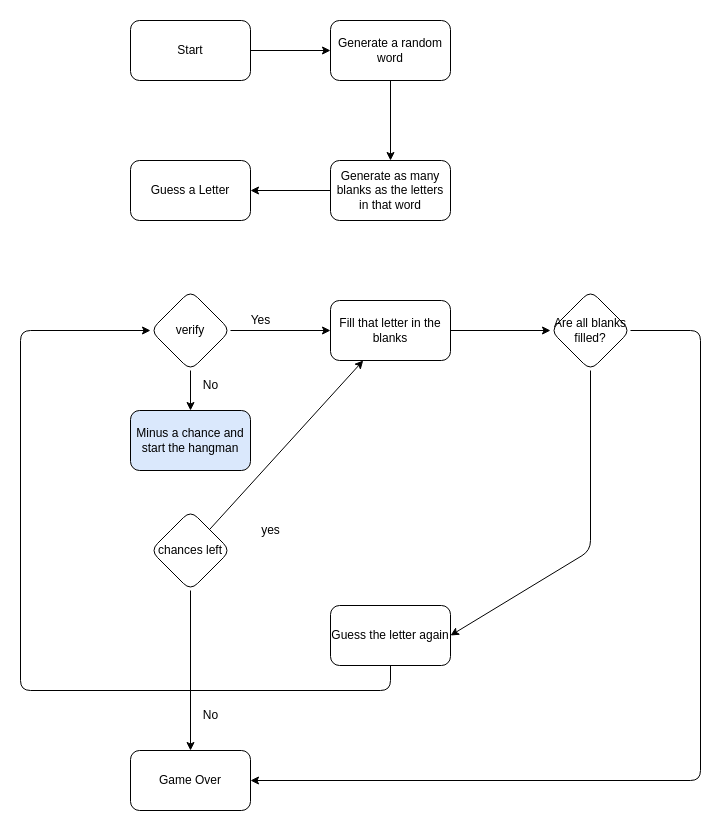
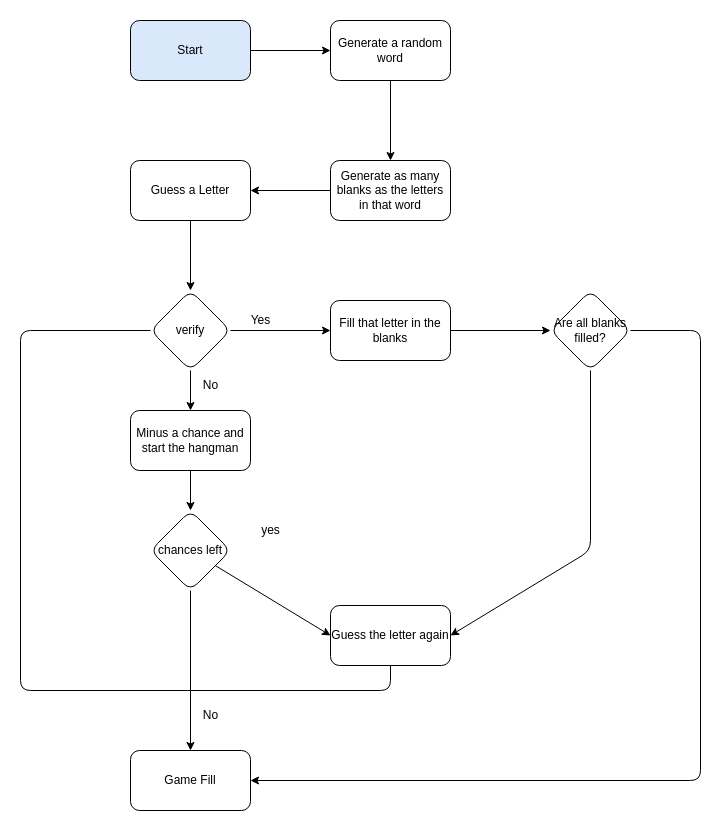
  <mxCell id="0" />
  <mxCell id="1" parent="0" />
  <mxCell id="2" value="" style="edgeStyle=none;html=1;" edge="1" parent="1" source="3" target="24"><mxGeometry relative="1" as="geometry" /></mxCell>
- <mxCell id="3" value="Start" style="rounded=1;whiteSpace=wrap;html=1;" vertex="1" parent="1"><mxGeometry x="130" y="20" width="120" height="60" as="geometry" /></mxCell>
+ <mxCell id="3" value="Start" style="rounded=1;whiteSpace=wrap;html=1;fillColor=#dae8fc;" vertex="1" parent="1"><mxGeometry x="130" y="20" width="120" height="60" as="geometry" /></mxCell>
+ <mxCell id="4" value="" style="edgeStyle=none;html=1;" edge="1" parent="1" source="5" target="8"><mxGeometry relative="1" as="geometry" /></mxCell>
  <mxCell id="5" value="Guess a Letter" style="whiteSpace=wrap;html=1;rounded=1;" vertex="1" parent="1"><mxGeometry x="130" y="160" width="120" height="60" as="geometry" /></mxCell>
  <mxCell id="6" value="" style="edgeStyle=none;html=1;" edge="1" parent="1" source="8" target="10"><mxGeometry relative="1" as="geometry" /></mxCell>
  <mxCell id="7" value="" style="edgeStyle=none;html=1;" edge="1" parent="1" source="8" target="13"><mxGeometry relative="1" as="geometry" /></mxCell>
  <mxCell id="8" value="verify" style="rhombus;whiteSpace=wrap;html=1;rounded=1;" vertex="1" parent="1"><mxGeometry x="150" y="290" width="80" height="80" as="geometry" /></mxCell>
  <mxCell id="9" value="" style="edgeStyle=none;html=1;" edge="1" parent="1" source="10" target="29"><mxGeometry relative="1" as="geometry" /></mxCell>
  <mxCell id="10" value="Fill that letter in the blanks" style="whiteSpace=wrap;html=1;rounded=1;" vertex="1" parent="1"><mxGeometry x="330" y="300" width="120" height="60" as="geometry" /></mxCell>
  <mxCell id="11" value="Yes" style="text;html=1;align=center;verticalAlign=middle;resizable=0;points=[];autosize=1;strokeColor=none;fillColor=none;" vertex="1" parent="1"><mxGeometry x="240" y="305" width="40" height="30" as="geometry" /></mxCell>
- <mxCell id="13" value="Minus a chance and start the hangman" style="whiteSpace=wrap;html=1;rounded=1;fillColor=#dae8fc;" vertex="1" parent="1"><mxGeometry x="130" y="410" width="120" height="60" as="geometry" /></mxCell>
+ <mxCell id="12" value="" style="edgeStyle=none;html=1;" edge="1" parent="1" source="13" target="19"><mxGeometry relative="1" as="geometry" /></mxCell>
+ <mxCell id="13" value="Minus a chance and start the hangman" style="whiteSpace=wrap;html=1;rounded=1;" vertex="1" parent="1"><mxGeometry x="130" y="410" width="120" height="60" as="geometry" /></mxCell>
  <mxCell id="14" value="No" style="text;html=1;align=center;verticalAlign=middle;resizable=0;points=[];autosize=1;strokeColor=none;fillColor=none;" vertex="1" parent="1"><mxGeometry x="190" y="370" width="40" height="30" as="geometry" /></mxCell>
- <mxCell id="15" style="edgeStyle=none;html=1;entryX=0;entryY=0.5;entryDx=0;entryDy=0;" edge="1" parent="1" source="16" target="8"><mxGeometry relative="1" as="geometry"><mxPoint x="100" y="330" as="targetPoint" /><Array as="points"><mxPoint x="390" y="690" /><mxPoint x="20" y="690" /><mxPoint x="20" y="330" /></Array></mxGeometry></mxCell>
+ <mxCell id="15" style="edgeStyle=none;html=1;entryX=0;entryY=0.5;entryDx=0;entryDy=0;endArrow=none;" edge="1" parent="1" source="16" target="8"><mxGeometry relative="1" as="geometry"><mxPoint x="100" y="330" as="targetPoint" /><Array as="points"><mxPoint x="390" y="690" /><mxPoint x="20" y="690" /><mxPoint x="20" y="330" /></Array></mxGeometry></mxCell>
  <mxCell id="16" value="Guess the letter again" style="whiteSpace=wrap;html=1;rounded=1;" vertex="1" parent="1"><mxGeometry x="330" y="605" width="120" height="60" as="geometry" /></mxCell>
- <mxCell id="17" style="edgeStyle=none;html=1;" edge="1" parent="1" source="19" target="10"><mxGeometry relative="1" as="geometry" /></mxCell>
+ <mxCell id="17" style="edgeStyle=none;html=1;entryX=0;entryY=0.5;entryDx=0;entryDy=0;" edge="1" parent="1" source="19" target="16"><mxGeometry relative="1" as="geometry" /></mxCell>
  <mxCell id="18" value="" style="edgeStyle=none;html=1;" edge="1" parent="1" source="19" target="21"><mxGeometry relative="1" as="geometry" /></mxCell>
  <mxCell id="19" value="chances left" style="rhombus;whiteSpace=wrap;html=1;rounded=1;" vertex="1" parent="1"><mxGeometry x="150" y="510" width="80" height="80" as="geometry" /></mxCell>
  <mxCell id="20" value="yes" style="text;html=1;align=center;verticalAlign=middle;resizable=0;points=[];autosize=1;strokeColor=none;fillColor=none;" vertex="1" parent="1"><mxGeometry x="250" y="515" width="40" height="30" as="geometry" /></mxCell>
- <mxCell id="21" value="Game Over" style="whiteSpace=wrap;html=1;rounded=1;" vertex="1" parent="1"><mxGeometry x="130" y="750" width="120" height="60" as="geometry" /></mxCell>
+ <mxCell id="21" value="Game Fill" style="whiteSpace=wrap;html=1;rounded=1;" vertex="1" parent="1"><mxGeometry x="130" y="750" width="120" height="60" as="geometry" /></mxCell>
  <mxCell id="22" value="No" style="text;html=1;align=center;verticalAlign=middle;resizable=0;points=[];autosize=1;strokeColor=none;fillColor=none;" vertex="1" parent="1"><mxGeometry x="190" y="700" width="40" height="30" as="geometry" /></mxCell>
  <mxCell id="23" value="" style="edgeStyle=none;html=1;" edge="1" parent="1" source="24" target="26"><mxGeometry relative="1" as="geometry" /></mxCell>
  <mxCell id="24" value="Generate a random word" style="whiteSpace=wrap;html=1;rounded=1;" vertex="1" parent="1"><mxGeometry x="330" y="20" width="120" height="60" as="geometry" /></mxCell>
  <mxCell id="25" value="" style="edgeStyle=none;html=1;" edge="1" parent="1" source="26" target="5"><mxGeometry relative="1" as="geometry" /></mxCell>
  <mxCell id="26" value="Generate as many blanks as the letters in that word" style="whiteSpace=wrap;html=1;rounded=1;" vertex="1" parent="1"><mxGeometry x="330" y="160" width="120" height="60" as="geometry" /></mxCell>
  <mxCell id="27" style="edgeStyle=none;html=1;entryX=1;entryY=0.5;entryDx=0;entryDy=0;" edge="1" parent="1" source="29" target="16"><mxGeometry relative="1" as="geometry"><mxPoint x="590" y="640" as="targetPoint" /><Array as="points"><mxPoint x="590" y="550" /></Array></mxGeometry></mxCell>
  <mxCell id="28" style="edgeStyle=none;html=1;entryX=1;entryY=0.5;entryDx=0;entryDy=0;" edge="1" parent="1" source="29" target="21"><mxGeometry relative="1" as="geometry"><mxPoint x="700" y="890" as="targetPoint" /><Array as="points"><mxPoint x="700" y="330" /><mxPoint x="700" y="780" /></Array></mxGeometry></mxCell>
  <mxCell id="29" value="Are all blanks filled?" style="rhombus;whiteSpace=wrap;html=1;rounded=1;" vertex="1" parent="1"><mxGeometry x="550" y="290" width="80" height="80" as="geometry" /></mxCell>
